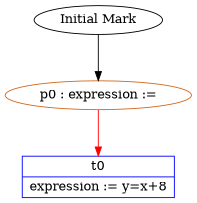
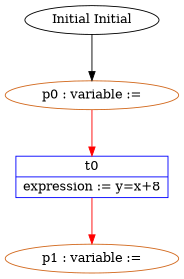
  digraph {
    fontname="Times-Roman"
    fontsize=14
    nodesep=0.1
    ranksep=0.5
    node [color=chocolate shape=ellipse]
    edge [color=red]
-   n1 [height=0.25 label="p0 : expression :=" width=0.4]
+   n1 [height=0.25 label=" p0 : variable := " width=0.4]
    n2 [color=blue height=0.25 label="{ t0 | expression := y=x+8 }" shape=record width=0.4]
-   n4 [color=black height=0.25 label="Initial Mark" width=0.4]
+   n3 [height=0.25 label=" p1 : variable := " width=0.4]
+   n4 [color=black height=0.25 label="Initial Initial" width=0.4]
    n1 -> n2 [label=" "]
+   n2 -> n3 [label=" "]
    n4 -> n1 [color=black label=" "]
  }
